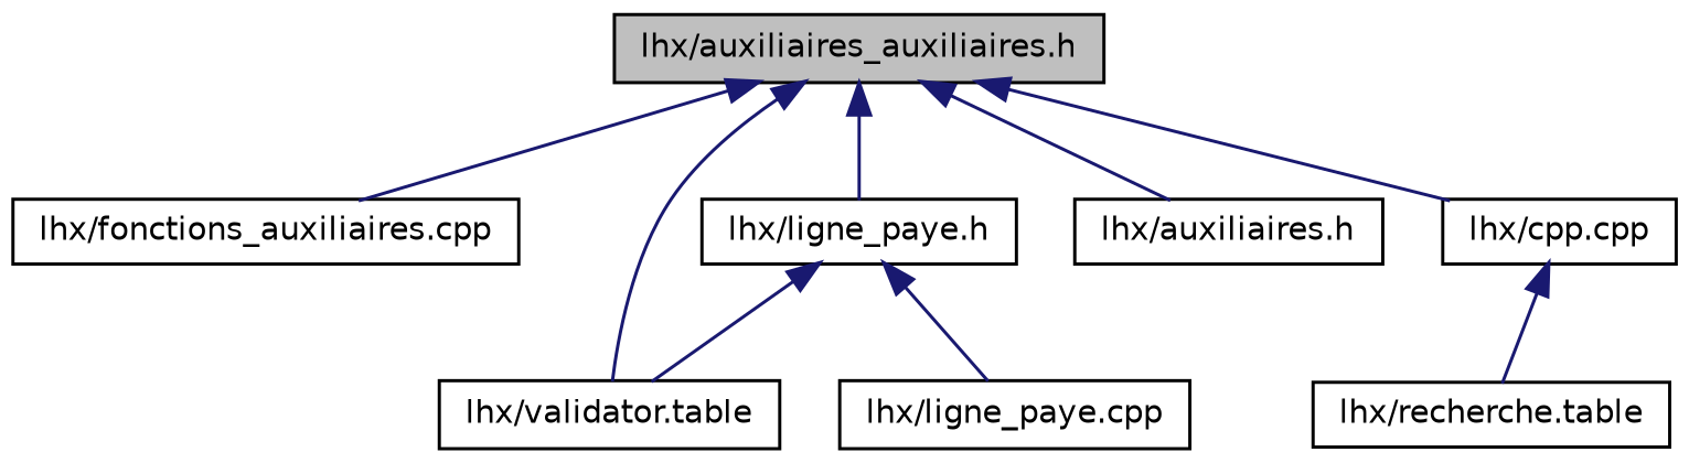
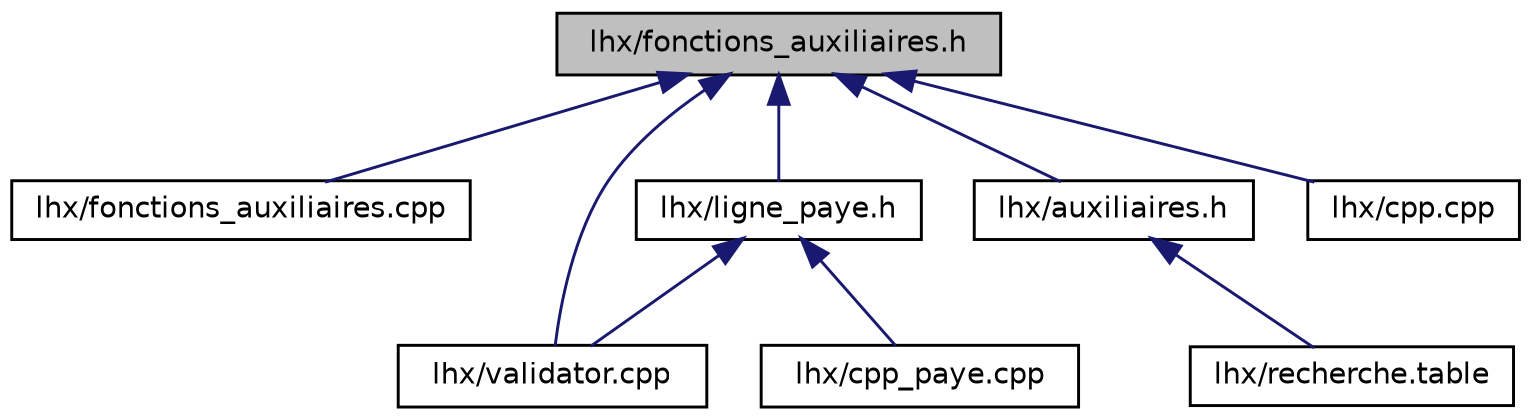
  digraph {
    node [color=black fillcolor=white fontname=Helvetica fontsize=10 shape=record style=filled]
    edge [color=midnightblue dir=back fontname=Helvetica fontsize=10 labelfontname=Helvetica labelfontsize=10 style=solid]
-   n1 [fillcolor=grey75 fontcolor=black height=0.2 label="lhx/auxiliaires_auxiliaires.h" width=0.4]
+   n1 [fillcolor=grey75 fontcolor=black height=0.2 label="lhx/fonctions_auxiliaires.h" width=0.4]
    n2 [height=0.2 label="lhx/fonctions_auxiliaires.cpp" width=0.4]
    n3 [height=0.2 label="lhx/ligne_paye.h" width=0.4]
-   n4 [height=0.2 label="lhx/validator.table" width=0.4]
+   n4 [height=0.2 label="lhx/validator.cpp" width=0.4]
    n5 [height=0.2 label="lhx/auxiliaires.h" width=0.4]
    n6 [height=0.2 label="lhx/cpp.cpp" width=0.4]
-   n7 [height=0.2 label="lhx/ligne_paye.cpp" width=0.4]
+   n7 [height=0.2 label="lhx/cpp_paye.cpp" width=0.4]
    n8 [height=0.2 label="lhx/recherche.table" width=0.4]
    n1 -> n2
    n1 -> n3
    n1 -> n4
    n1 -> n5
    n1 -> n6
    n3 -> n4
    n3 -> n7
-   n6 -> n8
+   n5 -> n8
  }
